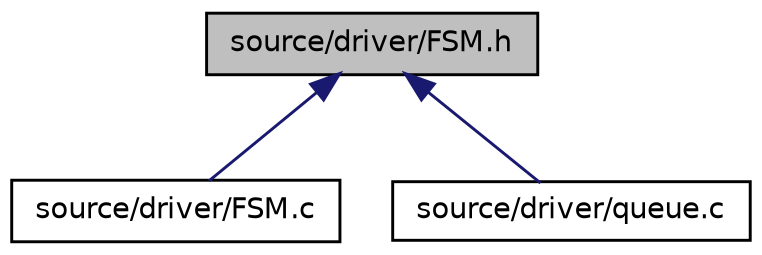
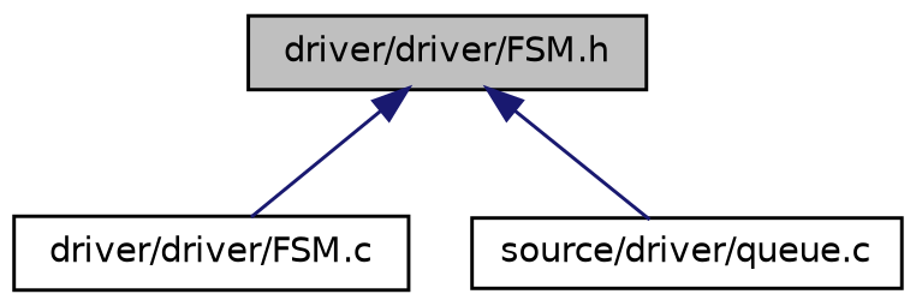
  digraph {
    fontname="DejaVu Sans"
    node [color=black fillcolor=white fontname="DejaVu Sans" fontsize=10 shape=record style=filled]
    edge [color=midnightblue dir=back fontname="DejaVu Sans" fontsize=10 labelfontname=Helvetica labelfontsize=10 style=solid]
-   n1 [fillcolor=grey75 fontcolor=black height=0.2 label="source/driver/FSM.h" width=0.4]
-   n2 [height=0.2 label="source/driver/FSM.c" width=0.4]
+   n1 [fillcolor=grey75 fontcolor=black height=0.2 label="driver/driver/FSM.h" width=0.4]
+   n2 [height=0.2 label="driver/driver/FSM.c" width=0.4]
    n3 [height=0.2 label="source/driver/queue.c" width=0.4]
    n1 -> n2
    n1 -> n3
  }
